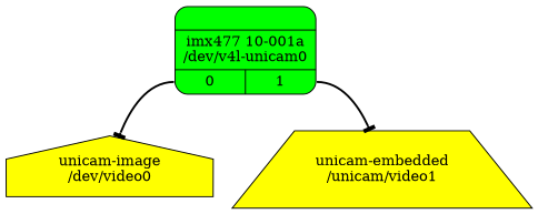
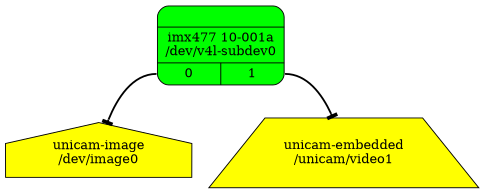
  digraph {
    fontname="DejaVu Serif"
    rankdir=TB
    node [fillcolor=yellow fontname="DejaVu Serif" style=filled]
    edge [arrowhead=tee fontname="DejaVu Serif" style=bold]
-   n1 [fillcolor=green label="{{} | imx477 10-001a\n/dev/v4l-unicam0 | {<port0> 0 | <port1> 1}}" shape=Mrecord]
-   n2 [label="unicam-image\n/dev/video0" shape=house]
+   n1 [fillcolor=green label="{{} | imx477 10-001a\n/dev/v4l-subdev0 | {<port0> 0 | <port1> 1}}" shape=Mrecord]
+   n2 [label="unicam-image\n/dev/image0" shape=house]
    n3 [label="unicam-embedded\n/unicam/video1" shape=trapezium]
    n1 -> n2 [tailport=port0]
    n1 -> n3 [tailport=port1]
  }
